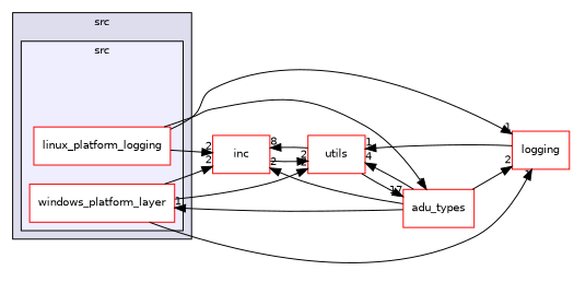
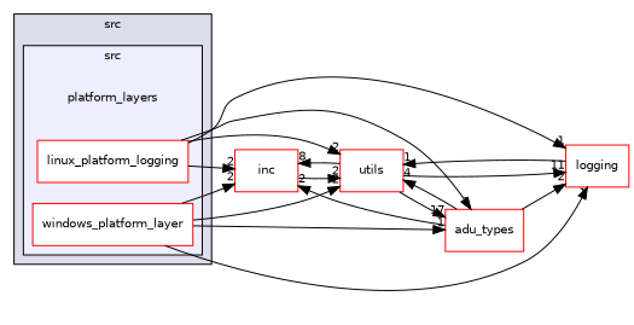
  digraph {
    compound=true
    rankdir=LR
    node [fontname=Helvetica fontsize=10 shape=box color=red fillcolor=white style=filled]
    edge [headlabel=2 labeldistance=1.5 labelfontname=Helvetica labelfontsize=10]
+   n1 [label=platform_layers shape=plaintext color="" fillcolor="" style=""]
    n2 [label=linux_platform_logging]
    n3 [label=windows_platform_layer]
    n4 [label=inc]
    n5 [label=adu_types]
    n6 [label=logging]
    n7 [label=utils]
    subgraph cluster_1 {
      bgcolor="#ddddee"
      fontname=Helvetica
      fontsize=10
      label=src
      pencolor=black
      subgraph cluster_2 {
        bgcolor="#eeeeff"
        fontname=Helvetica
        fontsize=10
        label=src
        pencolor=black
+       n1
        n2
        n3
      }
    }
    n2 -> n4
    n2 -> n5 [headlabel=1]
    n2 -> n6 [headlabel=1]
+   n2 -> n7
    n3 -> n4
-   n5 -> n3 [headlabel=1]
+   n3 -> n5 [headlabel=1]
    n3 -> n6 [headlabel=1]
    n3 -> n7
    n4 -> n7
    n5 -> n4
    n5 -> n6
    n5 -> n7 [headlabel=4]
    n6 -> n7 [headlabel=1]
    n7 -> n4 [headlabel=8]
    n7 -> n5 [headlabel=17]
+   n7 -> n6 [headlabel=11]
  }
